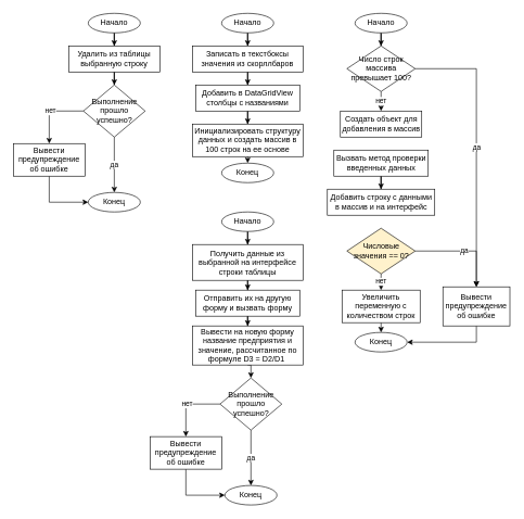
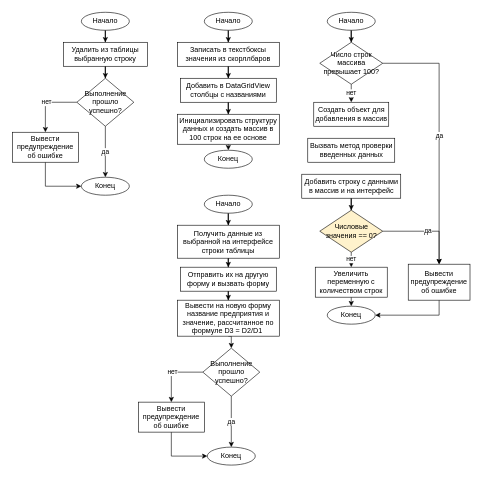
  <mxCell id="0" />
  <mxCell id="1" parent="0" />
  <mxCell id="2" value="" style="edgeStyle=orthogonalEdgeStyle;rounded=0;orthogonalLoop=1;jettySize=auto;html=1;" edge="1" parent="1" source="3" target="5"><mxGeometry relative="1" as="geometry" /></mxCell>
  <mxCell id="3" value="Начало" style="ellipse;whiteSpace=wrap;html=1;" vertex="1" parent="1"><mxGeometry x="340" y="20" width="80" height="30" as="geometry" /></mxCell>
  <mxCell id="4" value="" style="edgeStyle=orthogonalEdgeStyle;rounded=0;orthogonalLoop=1;jettySize=auto;html=1;" edge="1" parent="1" source="5" target="7"><mxGeometry relative="1" as="geometry" /></mxCell>
  <mxCell id="5" value="Записать в текстбоксы значения из скорллбаров" style="whiteSpace=wrap;html=1;" vertex="1" parent="1"><mxGeometry x="295" y="70" width="170" height="40" as="geometry" /></mxCell>
  <mxCell id="6" value="" style="edgeStyle=orthogonalEdgeStyle;rounded=0;orthogonalLoop=1;jettySize=auto;html=1;" edge="1" parent="1" source="7" target="9"><mxGeometry relative="1" as="geometry" /></mxCell>
  <mxCell id="7" value="Добавить в DataGridView столбцы с названиями" style="whiteSpace=wrap;html=1;" vertex="1" parent="1"><mxGeometry x="300" y="130" width="160" height="40" as="geometry" /></mxCell>
  <mxCell id="8" style="edgeStyle=orthogonalEdgeStyle;rounded=0;orthogonalLoop=1;jettySize=auto;html=1;exitX=0.5;exitY=1;exitDx=0;exitDy=0;entryX=0.5;entryY=0;entryDx=0;entryDy=0;" edge="1" parent="1" source="9" target="10"><mxGeometry relative="1" as="geometry" /></mxCell>
  <mxCell id="9" value="Инициализировать структуру данных и создать массив в 100 строк на ее основе" style="whiteSpace=wrap;html=1;" vertex="1" parent="1"><mxGeometry x="295" y="190" width="170" height="50" as="geometry" /></mxCell>
  <mxCell id="10" value="Конец" style="ellipse;whiteSpace=wrap;html=1;" vertex="1" parent="1"><mxGeometry x="340" y="250" width="80" height="30" as="geometry" /></mxCell>
  <mxCell id="11" value="" style="edgeStyle=orthogonalEdgeStyle;rounded=0;orthogonalLoop=1;jettySize=auto;html=1;entryX=0.5;entryY=0;entryDx=0;entryDy=0;" edge="1" parent="1" source="12" target="16"><mxGeometry relative="1" as="geometry"><mxPoint x="585" y="70" as="targetPoint" /></mxGeometry></mxCell>
  <mxCell id="12" value="Начало" style="ellipse;whiteSpace=wrap;html=1;" vertex="1" parent="1"><mxGeometry x="545" y="20" width="80" height="30" as="geometry" /></mxCell>
  <mxCell id="13" value="Конец" style="ellipse;whiteSpace=wrap;html=1;" vertex="1" parent="1"><mxGeometry x="545" y="510" width="80" height="30" as="geometry" /></mxCell>
  <mxCell id="14" value="нет" style="edgeStyle=orthogonalEdgeStyle;rounded=0;orthogonalLoop=1;jettySize=auto;html=1;" edge="1" parent="1" source="16" target="17"><mxGeometry relative="1" as="geometry" /></mxCell>
  <mxCell id="15" value="да" style="edgeStyle=orthogonalEdgeStyle;rounded=0;orthogonalLoop=1;jettySize=auto;html=1;" edge="1" parent="1" source="16" target="28"><mxGeometry relative="1" as="geometry" /></mxCell>
  <mxCell id="16" value="Число строк массива превышает 100?" style="rhombus;whiteSpace=wrap;html=1;" vertex="1" parent="1"><mxGeometry x="532.5" y="70" width="105" height="70" as="geometry" /></mxCell>
  <mxCell id="17" value="Создать объект для добавления в массив" style="whiteSpace=wrap;html=1;" vertex="1" parent="1"><mxGeometry x="522.5" y="170" width="125" height="40" as="geometry" /></mxCell>
- <mxCell id="18" value="" style="edgeStyle=orthogonalEdgeStyle;rounded=0;orthogonalLoop=1;jettySize=auto;html=1;" edge="1" parent="1" source="19" target="21"><mxGeometry relative="1" as="geometry" /></mxCell>
  <mxCell id="19" value="Вызвать метод проверки введенных данных" style="whiteSpace=wrap;html=1;" vertex="1" parent="1"><mxGeometry x="512.5" y="230" width="145" height="40" as="geometry" /></mxCell>
+ <mxCell id="20" value="" style="edgeStyle=orthogonalEdgeStyle;rounded=0;orthogonalLoop=1;jettySize=auto;html=1;" edge="1" parent="1" source="21" target="24"><mxGeometry relative="1" as="geometry" /></mxCell>
  <mxCell id="21" value="Добавить строку с данными в массив и на интерфейс" style="whiteSpace=wrap;html=1;" vertex="1" parent="1"><mxGeometry x="502.5" y="290" width="165" height="40" as="geometry" /></mxCell>
  <mxCell id="22" value="нет" style="edgeStyle=orthogonalEdgeStyle;rounded=0;orthogonalLoop=1;jettySize=auto;html=1;" edge="1" parent="1" source="24" target="26"><mxGeometry relative="1" as="geometry" /></mxCell>
  <mxCell id="23" value="да" style="edgeStyle=orthogonalEdgeStyle;rounded=0;orthogonalLoop=1;jettySize=auto;html=1;exitX=1;exitY=0.5;exitDx=0;exitDy=0;entryX=0.5;entryY=0;entryDx=0;entryDy=0;" edge="1" parent="1" source="24" target="28"><mxGeometry relative="1" as="geometry" /></mxCell>
  <mxCell id="24" value="Числовые значения == 0?" style="rhombus;whiteSpace=wrap;html=1;fillColor=#fff2cc;" vertex="1" parent="1"><mxGeometry x="532.5" y="350" width="105" height="70" as="geometry" /></mxCell>
  <mxCell id="25" style="edgeStyle=orthogonalEdgeStyle;rounded=0;orthogonalLoop=1;jettySize=auto;html=1;exitX=0.5;exitY=1;exitDx=0;exitDy=0;entryX=0.5;entryY=0;entryDx=0;entryDy=0;" edge="1" parent="1" source="26" target="13"><mxGeometry relative="1" as="geometry" /></mxCell>
  <mxCell id="26" value="Увеличить переменную с количеством строк" style="whiteSpace=wrap;html=1;" vertex="1" parent="1"><mxGeometry x="525" y="445" width="120" height="50" as="geometry" /></mxCell>
  <mxCell id="27" style="edgeStyle=orthogonalEdgeStyle;rounded=0;orthogonalLoop=1;jettySize=auto;html=1;exitX=0.5;exitY=1;exitDx=0;exitDy=0;entryX=1;entryY=0.5;entryDx=0;entryDy=0;" edge="1" parent="1" source="28" target="13"><mxGeometry relative="1" as="geometry" /></mxCell>
  <mxCell id="28" value="Вывести предупреждение об ошибке" style="whiteSpace=wrap;html=1;" vertex="1" parent="1"><mxGeometry x="680" y="440" width="103" height="60" as="geometry" /></mxCell>
  <mxCell id="29" value="" style="edgeStyle=orthogonalEdgeStyle;rounded=0;orthogonalLoop=1;jettySize=auto;html=1;" edge="1" parent="1" source="30" target="32"><mxGeometry relative="1" as="geometry" /></mxCell>
  <mxCell id="30" value="Начало" style="ellipse;whiteSpace=wrap;html=1;" vertex="1" parent="1"><mxGeometry x="135" y="20" width="80" height="30" as="geometry" /></mxCell>
  <mxCell id="31" value="" style="edgeStyle=orthogonalEdgeStyle;rounded=0;orthogonalLoop=1;jettySize=auto;html=1;" edge="1" parent="1" source="32" target="36"><mxGeometry relative="1" as="geometry" /></mxCell>
  <mxCell id="32" value="Удалить из таблицы выбранную строку" style="whiteSpace=wrap;html=1;" vertex="1" parent="1"><mxGeometry x="105" y="70" width="140" height="40" as="geometry" /></mxCell>
  <mxCell id="33" value="Конец" style="ellipse;whiteSpace=wrap;html=1;" vertex="1" parent="1"><mxGeometry x="135" y="295" width="80" height="30" as="geometry" /></mxCell>
  <mxCell id="34" value="нет" style="edgeStyle=orthogonalEdgeStyle;rounded=0;orthogonalLoop=1;jettySize=auto;html=1;" edge="1" parent="1" source="36" target="38"><mxGeometry relative="1" as="geometry"><Array as="points"><mxPoint x="75" y="170" /></Array></mxGeometry></mxCell>
  <mxCell id="35" value="да" style="edgeStyle=orthogonalEdgeStyle;rounded=0;orthogonalLoop=1;jettySize=auto;html=1;exitX=0.5;exitY=1;exitDx=0;exitDy=0;entryX=0.5;entryY=0;entryDx=0;entryDy=0;" edge="1" parent="1" source="36" target="33"><mxGeometry relative="1" as="geometry" /></mxCell>
  <mxCell id="36" value="Выполнение прошло успешно?" style="rhombus;whiteSpace=wrap;html=1;" vertex="1" parent="1"><mxGeometry x="127.5" y="130" width="95" height="80" as="geometry" /></mxCell>
  <mxCell id="37" style="edgeStyle=orthogonalEdgeStyle;rounded=0;orthogonalLoop=1;jettySize=auto;html=1;exitX=0.5;exitY=1;exitDx=0;exitDy=0;entryX=0;entryY=0.5;entryDx=0;entryDy=0;" edge="1" parent="1" source="38" target="33"><mxGeometry relative="1" as="geometry" /></mxCell>
  <mxCell id="38" value="Вывести предупреждение об ошибке" style="whiteSpace=wrap;html=1;" vertex="1" parent="1"><mxGeometry x="20" y="220" width="110" height="50" as="geometry" /></mxCell>
  <mxCell id="39" value="" style="edgeStyle=orthogonalEdgeStyle;rounded=0;orthogonalLoop=1;jettySize=auto;html=1;" edge="1" parent="1" source="40" target="42"><mxGeometry relative="1" as="geometry" /></mxCell>
  <mxCell id="40" value="Начало" style="ellipse;whiteSpace=wrap;html=1;" vertex="1" parent="1"><mxGeometry x="340" y="325" width="80" height="30" as="geometry" /></mxCell>
  <mxCell id="41" value="" style="edgeStyle=orthogonalEdgeStyle;rounded=0;orthogonalLoop=1;jettySize=auto;html=1;" edge="1" parent="1" source="42" target="44"><mxGeometry relative="1" as="geometry" /></mxCell>
  <mxCell id="42" value="Получить данные из выбранной на интерфейсе строки таблицы" style="whiteSpace=wrap;html=1;" vertex="1" parent="1"><mxGeometry x="295" y="375" width="170" height="55" as="geometry" /></mxCell>
  <mxCell id="43" value="" style="edgeStyle=orthogonalEdgeStyle;rounded=0;orthogonalLoop=1;jettySize=auto;html=1;" edge="1" parent="1" source="44" target="46"><mxGeometry relative="1" as="geometry" /></mxCell>
  <mxCell id="44" value="Отправить их на другую форму и вызвать форму" style="whiteSpace=wrap;html=1;" vertex="1" parent="1"><mxGeometry x="300" y="445" width="160" height="40" as="geometry" /></mxCell>
  <mxCell id="45" style="edgeStyle=orthogonalEdgeStyle;rounded=0;orthogonalLoop=1;jettySize=auto;html=1;exitX=0.5;exitY=1;exitDx=0;exitDy=0;entryX=0.5;entryY=0;entryDx=0;entryDy=0;" edge="1" parent="1" source="46" target="50"><mxGeometry relative="1" as="geometry" /></mxCell>
  <mxCell id="46" value="Вывести на новую форму название предприятия и значение, рассчитанное по формуле D3 = D2/D1&amp;nbsp;" style="whiteSpace=wrap;html=1;" vertex="1" parent="1"><mxGeometry x="295" y="500" width="170" height="60" as="geometry" /></mxCell>
  <mxCell id="47" value="Конец" style="ellipse;whiteSpace=wrap;html=1;" vertex="1" parent="1"><mxGeometry x="345" y="745" width="80" height="30" as="geometry" /></mxCell>
  <mxCell id="48" value="нет" style="edgeStyle=orthogonalEdgeStyle;rounded=0;orthogonalLoop=1;jettySize=auto;html=1;" edge="1" parent="1" source="50" target="52"><mxGeometry relative="1" as="geometry"><Array as="points"><mxPoint x="285" y="620" /></Array></mxGeometry></mxCell>
  <mxCell id="49" value="да" style="edgeStyle=orthogonalEdgeStyle;rounded=0;orthogonalLoop=1;jettySize=auto;html=1;exitX=0.5;exitY=1;exitDx=0;exitDy=0;entryX=0.5;entryY=0;entryDx=0;entryDy=0;" edge="1" parent="1" source="50" target="47"><mxGeometry relative="1" as="geometry" /></mxCell>
  <mxCell id="50" value="Выполнение прошло успешно?" style="rhombus;whiteSpace=wrap;html=1;" vertex="1" parent="1"><mxGeometry x="337.5" y="580" width="95" height="80" as="geometry" /></mxCell>
  <mxCell id="51" style="edgeStyle=orthogonalEdgeStyle;rounded=0;orthogonalLoop=1;jettySize=auto;html=1;exitX=0.5;exitY=1;exitDx=0;exitDy=0;entryX=0;entryY=0.5;entryDx=0;entryDy=0;" edge="1" parent="1" source="52" target="47"><mxGeometry relative="1" as="geometry" /></mxCell>
  <mxCell id="52" value="Вывести предупреждение об ошибке" style="whiteSpace=wrap;html=1;" vertex="1" parent="1"><mxGeometry x="230" y="670" width="110" height="50" as="geometry" /></mxCell>
